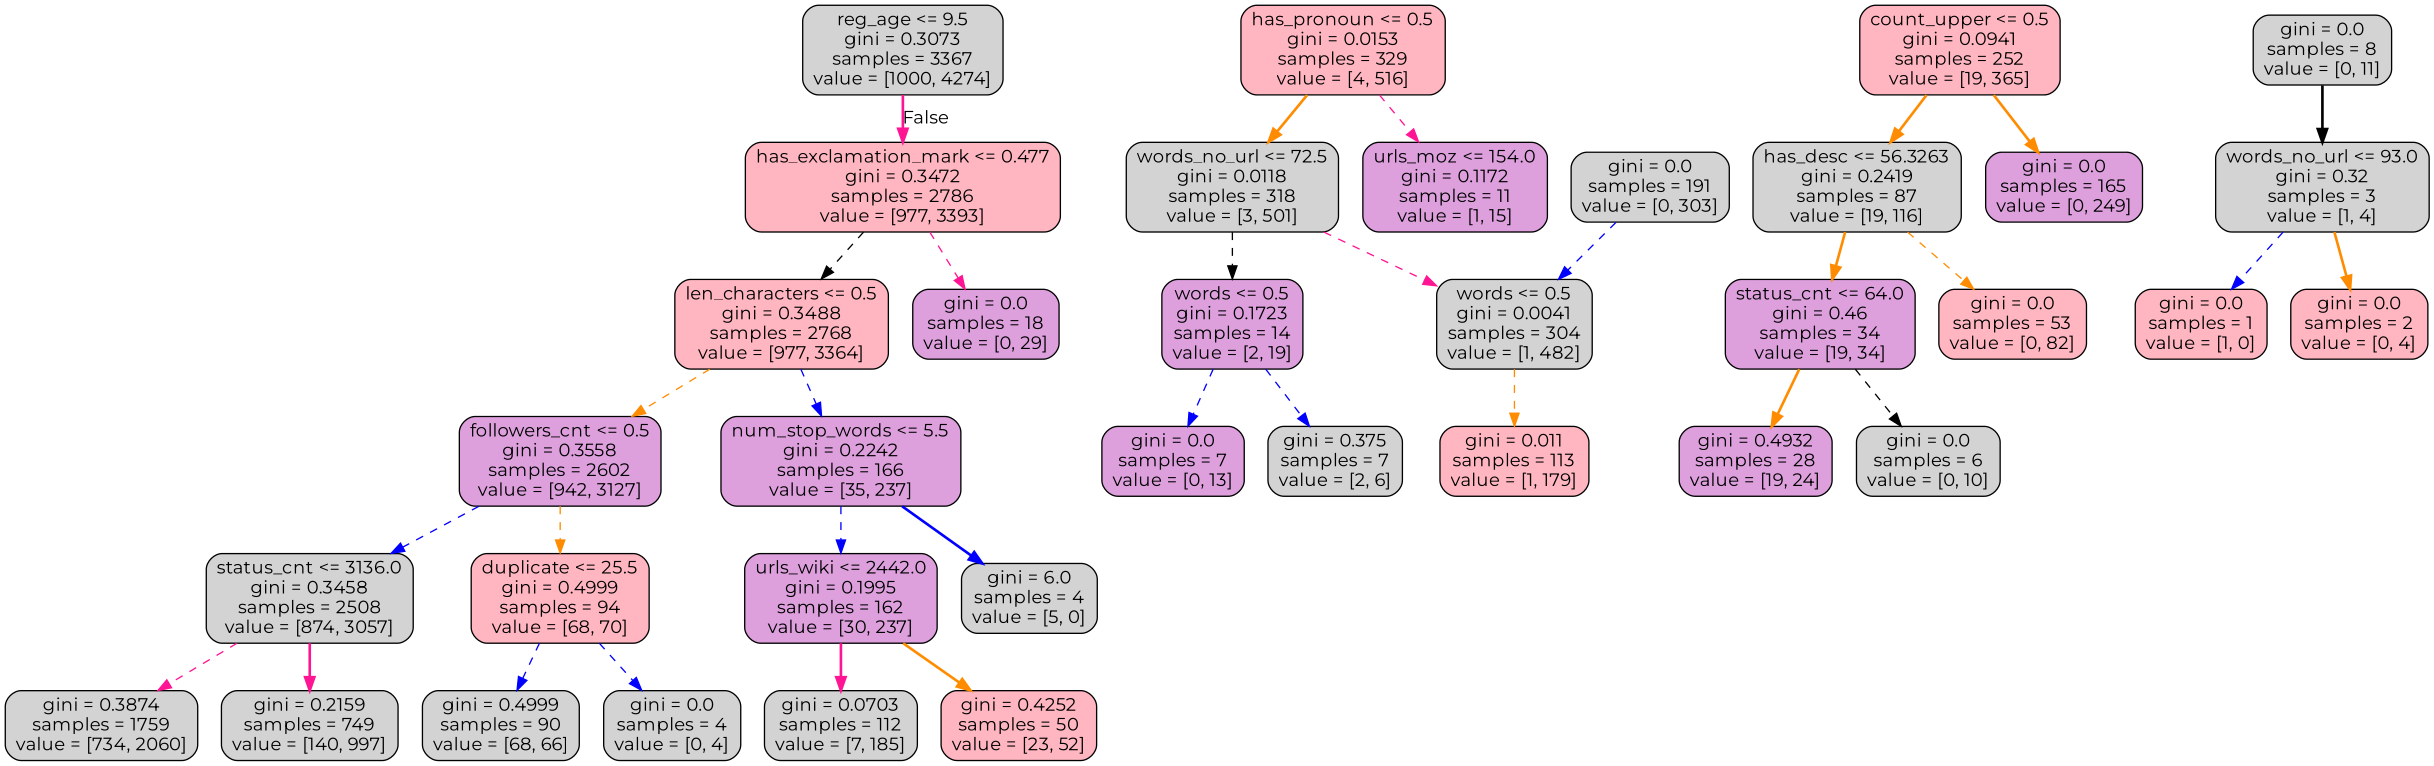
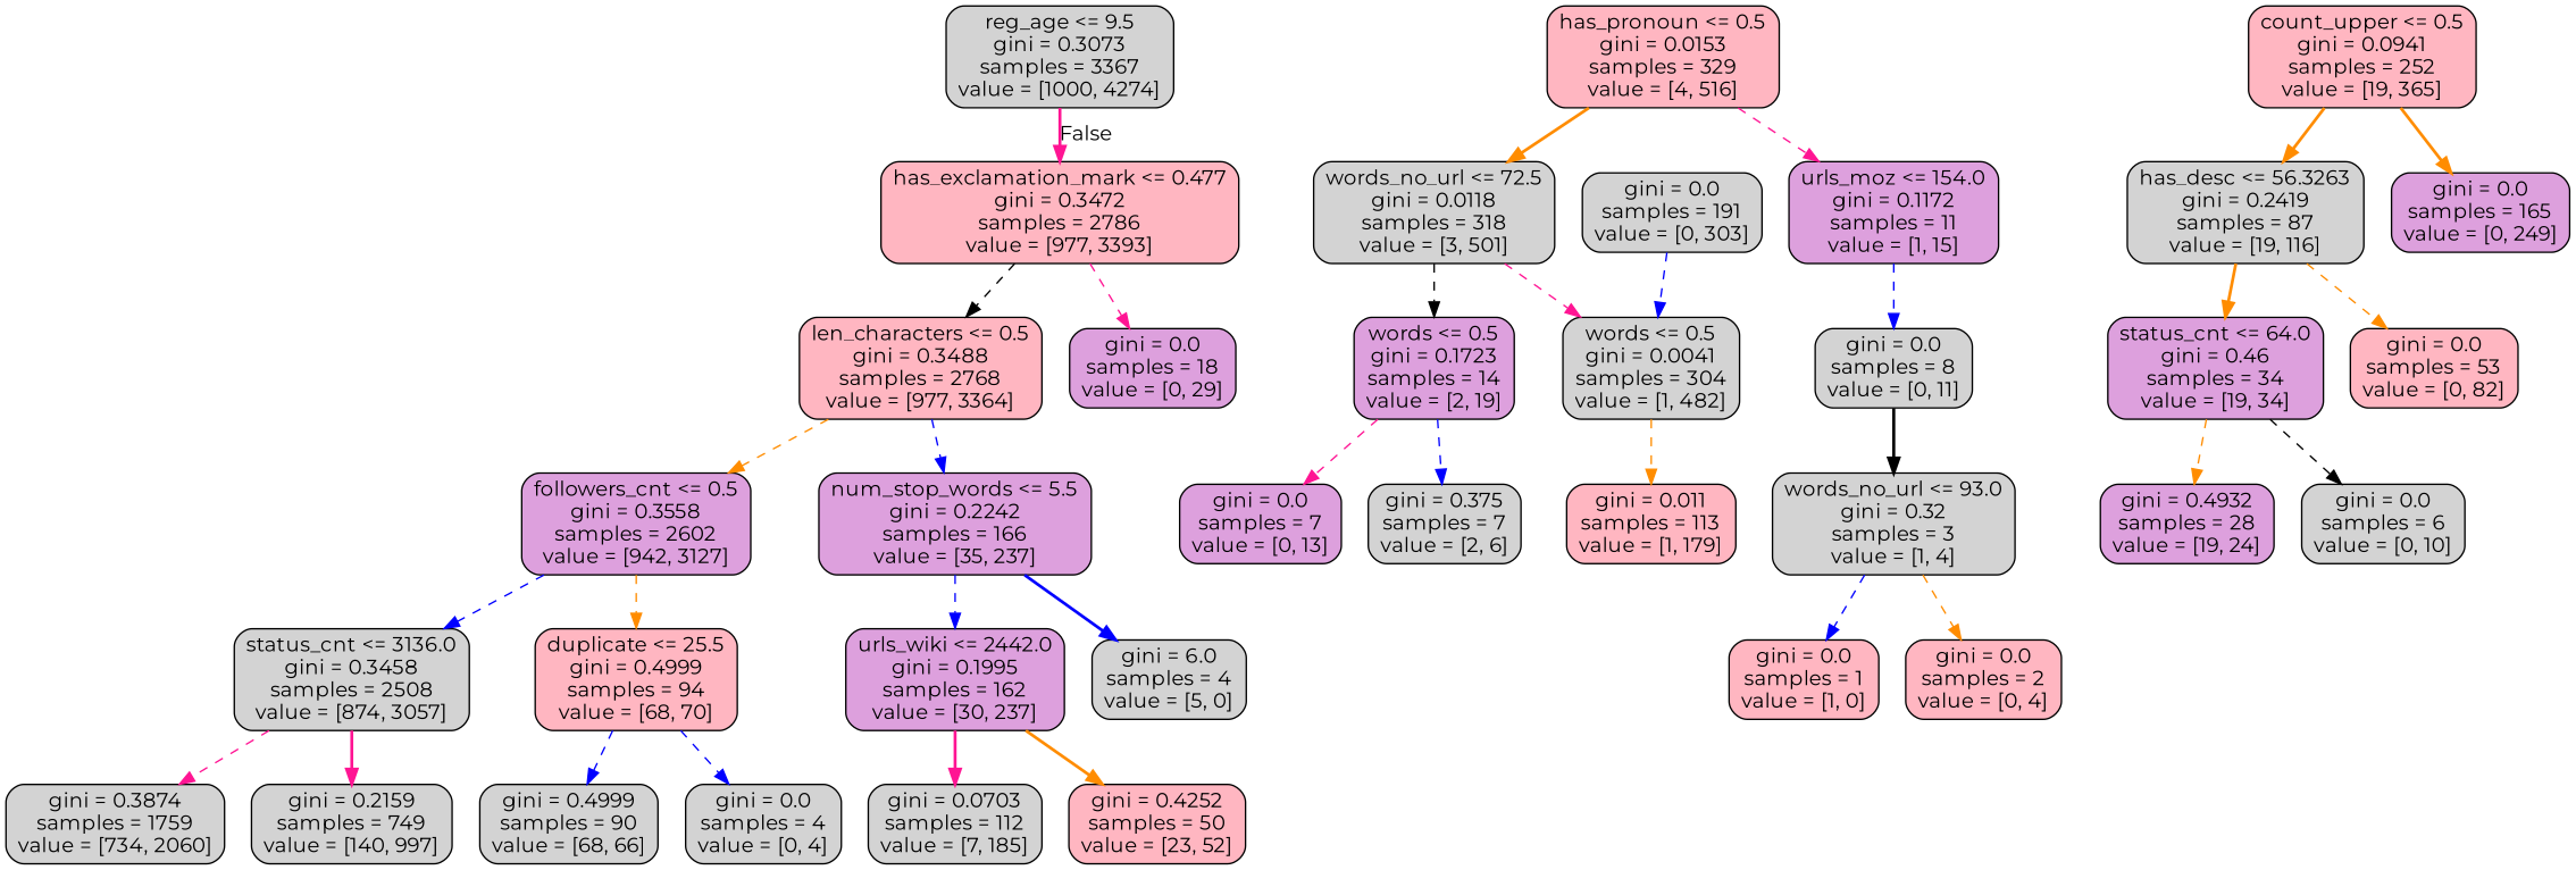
  digraph {
    fontname=Montserrat
    node [color=black fillcolor=lightgrey fontname=Montserrat shape=box style="filled, rounded"]
    edge [color=darkorange fontname=Montserrat style=dashed]
    n1 [label="reg_age <= 9.5\ngini = 0.3073\nsamples = 3367\nvalue = [1000, 4274]"]
    n2 [fillcolor=lightpink label="has_exclamation_mark <= 0.477\ngini = 0.3472\nsamples = 2786\nvalue = [977, 3393]"]
    n3 [fillcolor=lightpink label="len_characters <= 0.5\ngini = 0.3488\nsamples = 2768\nvalue = [977, 3364]"]
    n4 [fillcolor=plum label="gini = 0.0\nsamples = 18\nvalue = [0, 29]"]
    n5 [fillcolor=lightpink label="has_pronoun <= 0.5\ngini = 0.0153\nsamples = 329\nvalue = [4, 516]"]
    n6 [label="words_no_url <= 72.5\ngini = 0.0118\nsamples = 318\nvalue = [3, 501]"]
    n7 [fillcolor=plum label="urls_moz <= 154.0\ngini = 0.1172\nsamples = 11\nvalue = [1, 15]"]
    n8 [fillcolor=lightpink label="count_upper <= 0.5\ngini = 0.0941\nsamples = 252\nvalue = [19, 365]"]
    n9 [label="has_desc <= 56.3263\ngini = 0.2419\nsamples = 87\nvalue = [19, 116]"]
    n10 [fillcolor=plum label="gini = 0.0\nsamples = 165\nvalue = [0, 249]"]
    n11 [fillcolor=plum label="words <= 0.5\ngini = 0.1723\nsamples = 14\nvalue = [2, 19]"]
    n12 [label="words <= 0.5\ngini = 0.0041\nsamples = 304\nvalue = [1, 482]"]
    n13 [label="gini = 0.0\nsamples = 8\nvalue = [0, 11]"]
    n14 [fillcolor=plum label="gini = 0.0\nsamples = 7\nvalue = [0, 13]"]
    n15 [label="gini = 0.375\nsamples = 7\nvalue = [2, 6]"]
    n16 [fillcolor=lightpink label="gini = 0.011\nsamples = 113\nvalue = [1, 179]"]
    n17 [label="gini = 0.0\nsamples = 191\nvalue = [0, 303]"]
    n18 [label="words_no_url <= 93.0\ngini = 0.32\nsamples = 3\nvalue = [1, 4]"]
    n19 [fillcolor=lightpink label="gini = 0.0\nsamples = 1\nvalue = [1, 0]"]
    n20 [fillcolor=lightpink label="gini = 0.0\nsamples = 2\nvalue = [0, 4]"]
    n21 [fillcolor=plum label="status_cnt <= 64.0\ngini = 0.46\nsamples = 34\nvalue = [19, 34]"]
    n22 [fillcolor=lightpink label="gini = 0.0\nsamples = 53\nvalue = [0, 82]"]
    n23 [fillcolor=plum label="gini = 0.4932\nsamples = 28\nvalue = [19, 24]"]
    n24 [label="gini = 0.0\nsamples = 6\nvalue = [0, 10]"]
    n25 [fillcolor=plum label="followers_cnt <= 0.5\ngini = 0.3558\nsamples = 2602\nvalue = [942, 3127]"]
    n26 [fillcolor=plum label="num_stop_words <= 5.5\ngini = 0.2242\nsamples = 166\nvalue = [35, 237]"]
    n27 [label="status_cnt <= 3136.0\ngini = 0.3458\nsamples = 2508\nvalue = [874, 3057]"]
    n28 [fillcolor=lightpink label="duplicate <= 25.5\ngini = 0.4999\nsamples = 94\nvalue = [68, 70]"]
    n29 [fillcolor=plum label="urls_wiki <= 2442.0\ngini = 0.1995\nsamples = 162\nvalue = [30, 237]"]
    n30 [label="gini = 6.0\nsamples = 4\nvalue = [5, 0]"]
    n31 [label="gini = 0.3874\nsamples = 1759\nvalue = [734, 2060]"]
    n32 [label="gini = 0.2159\nsamples = 749\nvalue = [140, 997]"]
    n33 [label="gini = 0.4999\nsamples = 90\nvalue = [68, 66]"]
    n34 [label="gini = 0.0\nsamples = 4\nvalue = [0, 4]"]
    n35 [label="gini = 0.0703\nsamples = 112\nvalue = [7, 185]"]
    n36 [fillcolor=lightpink label="gini = 0.4252\nsamples = 50\nvalue = [23, 52]"]
    n1 -> n2 [color=deeppink headlabel=False labelangle=-45 labeldistance=2.5 style=bold]
    n2 -> n3 [color=black]
    n2 -> n4 [color=deeppink]
    n3 -> n25
    n3 -> n26 [color=blue]
    n5 -> n6 [style=bold]
    n5 -> n7 [color=deeppink]
    n6 -> n11 [color=black]
    n6 -> n12 [color=deeppink]
+   n7 -> n13 [color=blue]
    n8 -> n9 [style=bold]
    n8 -> n10 [style=bold]
    n9 -> n21 [style=bold]
    n9 -> n22
-   n11 -> n14 [color=blue]
+   n11 -> n14 [color=deeppink]
    n11 -> n15 [color=blue]
    n12 -> n16
    n13 -> n18 [color=black style=bold]
    n17 -> n12 [color=blue]
    n18 -> n19 [color=blue]
-   n18 -> n20 [style=bold]
-   n21 -> n23 [style=bold]
+   n18 -> n20
+   n21 -> n23
    n21 -> n24 [color=black]
    n25 -> n27 [color=blue]
    n25 -> n28
    n26 -> n29 [color=blue]
    n26 -> n30 [color=blue style=bold]
    n27 -> n31 [color=deeppink]
    n27 -> n32 [color=deeppink style=bold]
    n28 -> n33 [color=blue]
    n28 -> n34 [color=blue]
    n29 -> n35 [color=deeppink style=bold]
    n29 -> n36 [style=bold]
  }
